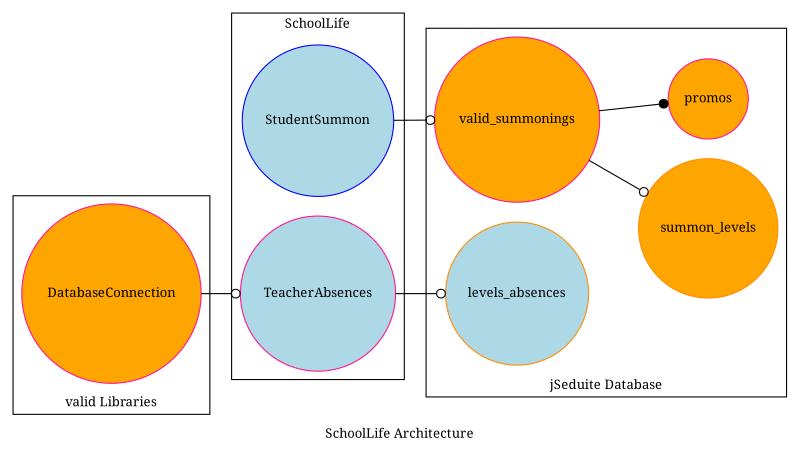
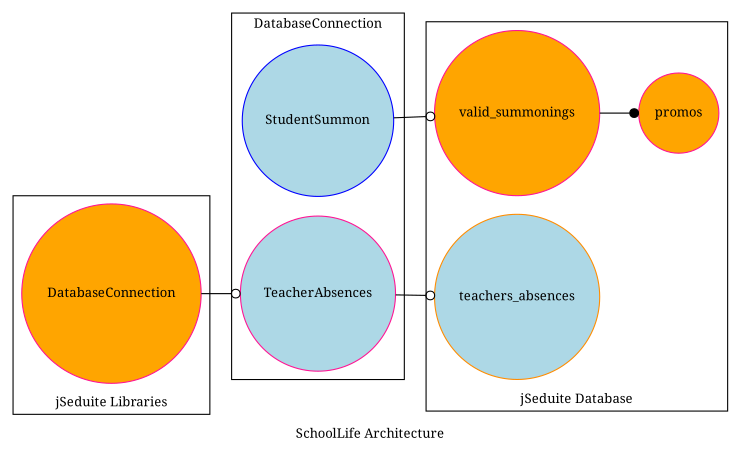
  digraph {
    fontname="Noto Serif"
    fontsize=12
    label="SchoolLife Architecture"
    rankdir=LR
    node [color=deeppink fillcolor=orange fontname="Noto Serif" fontsize=12 shape=circle style=filled]
    edge [arrowhead=odot fontname="Noto Serif"]
    n1 [label=valid_summonings]
-   n2 [color=darkorange fillcolor=lightblue label=levels_absences]
-   n3 [color=darkorange label=summon_levels]
+   n2 [color=darkorange fillcolor=lightblue label=teachers_absences]
    n4 [label=promos]
    n5 [label=DatabaseConnection]
    n6 [color=blue fillcolor=lightblue label=StudentSummon]
    n7 [fillcolor=lightblue label=TeacherAbsences]
    subgraph cluster_1 {
      label="jSeduite Database"
      labelloc=b
-     n3
      n4
      subgraph sub_2 {
        label="jSeduite Database"
        labelloc=b
        rank=same
        n1
        n2
      }
    }
    subgraph cluster_3 {
-     label="valid Libraries"
+     label="jSeduite Libraries"
      labelloc=b
      n5
    }
    subgraph cluster_4 {
-     label=SchoolLife
+     label=DatabaseConnection
      n6
      n7
    }
-   n1 -> n3 [arrowtail=inv]
    n1 -> n4 [arrowhead=dot arrowtail=inv]
    n5 -> n7
    n6 -> n1
    n7 -> n2
  }
